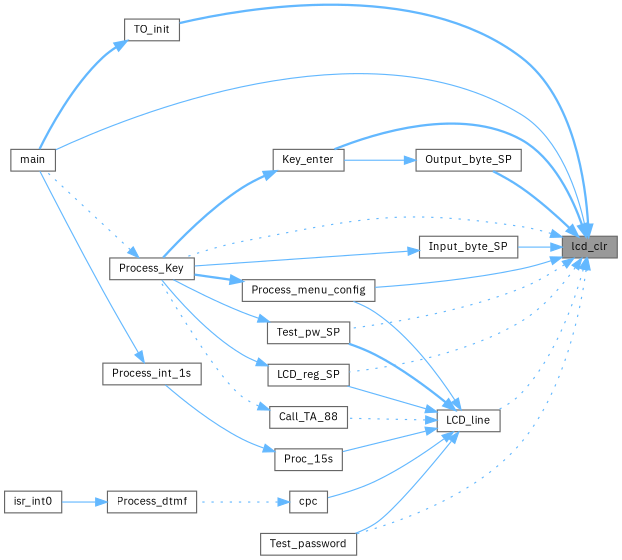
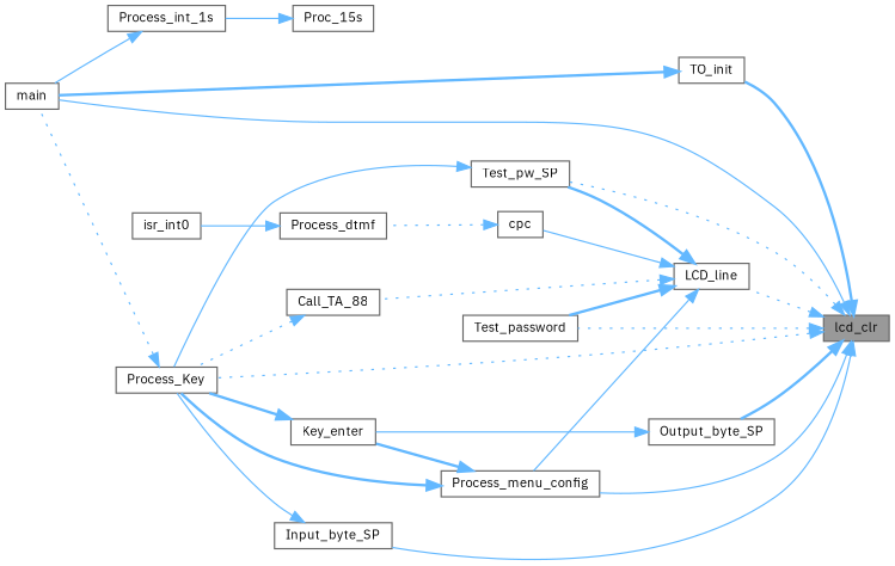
  digraph {
    fontname="IBM Plex Sans"
    rankdir=RL
    node [color=grey40 fillcolor=white fontname="IBM Plex Sans" fontsize=10 shape=box style=filled]
    edge [color=steelblue1 dir=back fontname="IBM Plex Sans" fontsize=10 labelfontname=Helvetica labelfontsize=10 style=solid]
    n1 [color=gray40 fillcolor=grey60 fontcolor=black height=0.2 label=lcd_clr width=0.4]
    n2 [height=0.2 label=Input_byte_SP width=0.4]
    n3 [height=0.2 label=Process_Key width=0.4]
    n4 [height=0.2 label=main width=0.4]
    n5 [height=0.2 label=LCD_line width=0.4]
-   n6 [height=0.2 label=LCD_reg_SP width=0.4]
    n7 [height=0.2 label=Process_menu_config width=0.4]
    n8 [height=0.2 label=Test_password width=0.4]
    n9 [height=0.2 label=Test_pw_SP width=0.4]
    n10 [height=0.2 label=Output_byte_SP width=0.4]
    n11 [height=0.2 label=Key_enter width=0.4]
    n12 [height=0.2 label=TO_init width=0.4]
    n13 [height=0.2 label=Call_TA_88 width=0.4]
    n14 [height=0.2 label=cpc width=0.4]
    n15 [height=0.2 label=Proc_15s width=0.4]
    n16 [height=0.2 label=Process_dtmf width=0.4]
    n17 [height=0.2 label=Process_int_1s width=0.4]
    n18 [height=0.2 label=isr_int0 width=0.4]
    n1 -> n2
    n1 -> n3 [style=dotted]
    n1 -> n4
    n1 -> n5 [style=dotted]
-   n1 -> n6 [style=dotted]
    n1 -> n7
    n1 -> n8 [style=dotted]
    n1 -> n9 [style=dotted]
    n1 -> n10 [style=bold]
-   n1 -> n11 [style=bold]
+   n7 -> n11 [style=bold]
    n1 -> n12 [style=bold]
    n2 -> n3
    n3 -> n4 [style=dotted]
-   n5 -> n6
    n5 -> n7
-   n5 -> n8
+   n5 -> n8 [style=bold]
    n5 -> n9 [style=bold]
    n5 -> n13 [style=dotted]
    n5 -> n14
-   n5 -> n15
-   n6 -> n3
    n7 -> n3 [style=bold]
    n9 -> n3
    n10 -> n11
    n11 -> n3 [style=bold]
    n12 -> n4 [style=bold]
    n13 -> n3 [style=dotted]
    n14 -> n16 [style=dotted]
    n15 -> n17
    n16 -> n18
    n17 -> n4
  }
